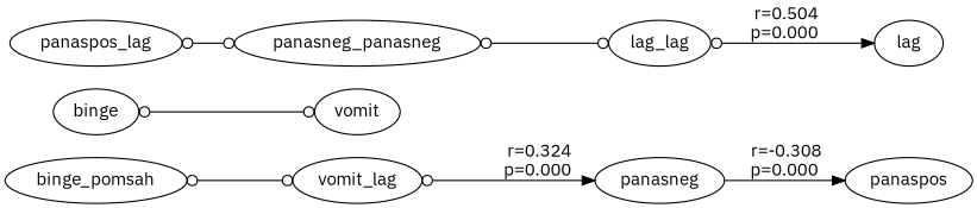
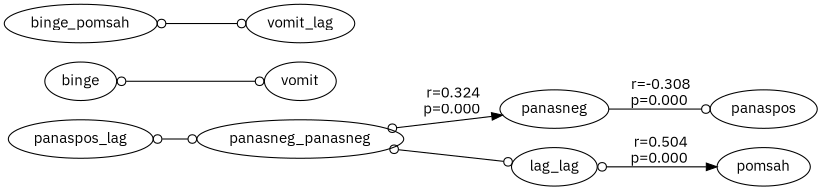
  digraph {
    fontname="IBM Plex Sans"
    rankdir=LR
    node [fontname="IBM Plex Sans"]
    edge [dir=both fontname="IBM Plex Sans" arrowhead=odot arrowtail=odot]
    panasneg
    panaspos
    binge
    vomit
    n5 [label=binge_pomsah]
    vomit_lag
    n7 [label=panasneg_panasneg]
    n8 [label=lag_lag]
-   pomsah [label=lag]
+   pomsah
    panaspos_lag
-   panasneg -> panaspos [dir=forward label=" r=-0.308\np=0.000" arrowhead="" arrowtail=""]
+   panasneg -> panaspos [dir=forward label=" r=-0.308\np=0.000" arrowtail=""]
    binge -> vomit
    n5 -> vomit_lag
-   vomit_lag -> panasneg [label=" r=0.324\np=0.000" arrowhead=""]
+   n7 -> panasneg [label=" r=0.324\np=0.000" arrowhead=""]
    n7 -> n8
    n8 -> pomsah [label=" r=0.504\np=0.000" arrowhead=""]
    panaspos_lag -> n7
  }
